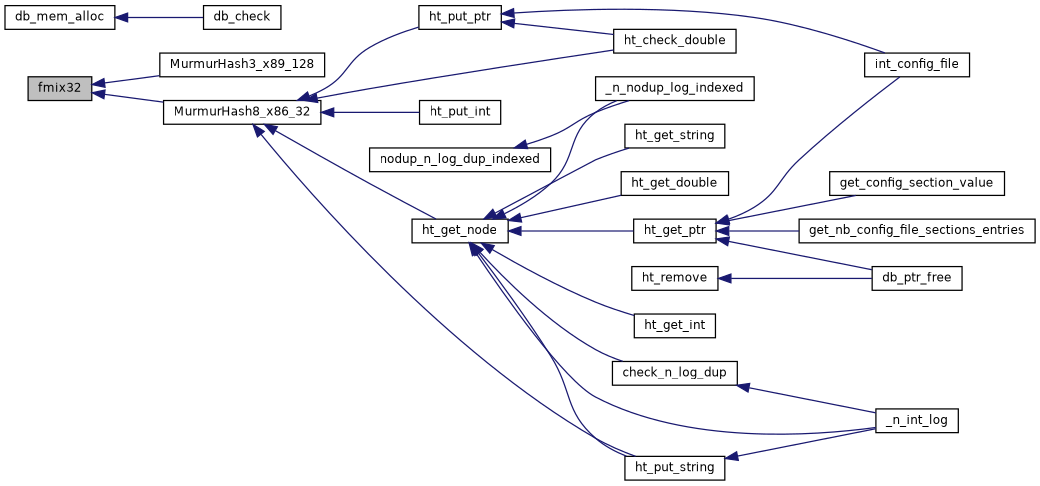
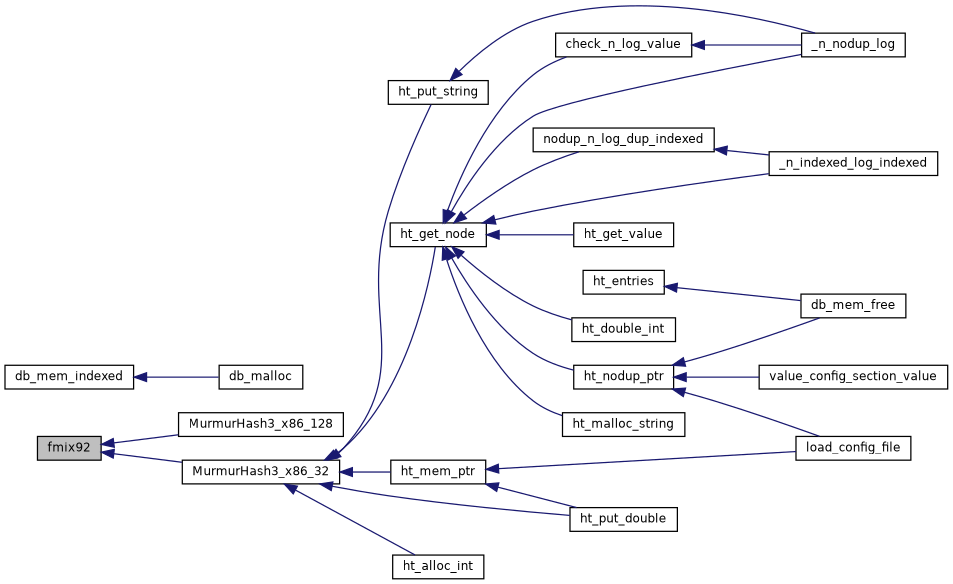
  digraph {
    rankdir=LR
    node [color=black fillcolor=white fontname=Helvetica fontsize=10 shape=record style=filled]
    edge [color=midnightblue dir=back fontname=Helvetica fontsize=10 labelfontname=Helvetica labelfontsize=10 style=solid]
-   n1 [fillcolor=grey75 fontcolor=black height=0.2 label=fmix32 width=0.4]
-   n2 [height=0.2 label=MurmurHash3_x89_128 width=0.4]
-   n3 [height=0.2 label=MurmurHash8_x86_32 width=0.4]
+   n1 [fillcolor=grey75 fontcolor=black height=0.2 label=fmix92 width=0.4]
+   n2 [height=0.2 label=MurmurHash3_x86_128 width=0.4]
+   n3 [height=0.2 label=MurmurHash3_x86_32 width=0.4]
    n4 [height=0.2 label=ht_get_node width=0.4]
-   n5 [height=0.2 label=ht_check_double width=0.4]
-   n6 [height=0.2 label=ht_put_int width=0.4]
-   n7 [height=0.2 label=ht_put_ptr width=0.4]
+   n5 [height=0.2 label=ht_put_double width=0.4]
+   n6 [height=0.2 label=ht_alloc_int width=0.4]
+   n7 [height=0.2 label=ht_mem_ptr width=0.4]
    n8 [height=0.2 label=ht_put_string width=0.4]
-   n9 [height=0.2 label=_n_int_log width=0.4]
-   n10 [height=0.2 label=_n_nodup_log_indexed width=0.4]
-   n11 [height=0.2 label=check_n_log_dup width=0.4]
+   n9 [height=0.2 label=_n_nodup_log width=0.4]
+   n10 [height=0.2 label=_n_indexed_log_indexed width=0.4]
+   n11 [height=0.2 label=check_n_log_value width=0.4]
    n12 [height=0.2 label=nodup_n_log_dup_indexed width=0.4]
-   n13 [height=0.2 label=ht_get_double width=0.4]
-   n14 [height=0.2 label=ht_get_int width=0.4]
-   n15 [height=0.2 label=ht_get_ptr width=0.4]
-   n16 [height=0.2 label=ht_get_string width=0.4]
-   n17 [height=0.2 label=int_config_file width=0.4]
-   n18 [height=0.2 label=ht_remove width=0.4]
-   n19 [height=0.2 label=db_ptr_free width=0.4]
-   n20 [height=0.2 label=get_config_section_value width=0.4]
-   n21 [height=0.2 label=get_nb_config_file_sections_entries width=0.4]
-   n22 [height=0.2 label=db_mem_alloc width=0.4]
-   n23 [height=0.2 label=db_check width=0.4]
+   n13 [height=0.2 label=ht_get_value width=0.4]
+   n14 [height=0.2 label=ht_double_int width=0.4]
+   n15 [height=0.2 label=ht_nodup_ptr width=0.4]
+   n16 [height=0.2 label=ht_malloc_string width=0.4]
+   n17 [height=0.2 label=load_config_file width=0.4]
+   n18 [height=0.2 label=ht_entries width=0.4]
+   n19 [height=0.2 label=db_mem_free width=0.4]
+   n20 [height=0.2 label=value_config_section_value width=0.4]
+   n22 [height=0.2 label=db_mem_indexed width=0.4]
+   n23 [height=0.2 label=db_malloc width=0.4]
    n1 -> n2
    n1 -> n3
    n3 -> n4
    n3 -> n5
    n3 -> n6
    n3 -> n7
    n3 -> n8
    n4 -> n9
    n4 -> n10
    n4 -> n11
-   n4 -> n8
+   n4 -> n12
    n4 -> n13
    n4 -> n14
    n4 -> n15
    n4 -> n16
    n7 -> n5
    n7 -> n17
    n8 -> n9
    n11 -> n9
    n12 -> n10
    n15 -> n17
    n15 -> n19
    n15 -> n20
-   n15 -> n21
    n18 -> n19
    n22 -> n23
  }
